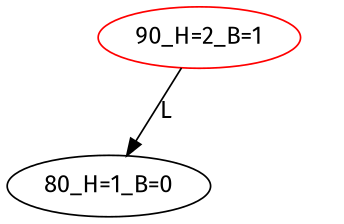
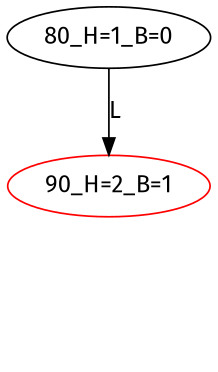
  digraph {
    fontname="Fira Sans"
    node [fontname="Fira Sans"]
    edge [fontname="Fira Sans"]
    "90_H=2_B=1" [color=red]
    "80_H=1_B=0"
    HD0 [style=invis]
-   "90_H=2_B=1" -> "80_H=1_B=0" [label=L]
+   "80_H=1_B=0" -> "90_H=2_B=1" [label=L]
    "90_H=2_B=1" -> HD0 [label=L style=invis]
  }
